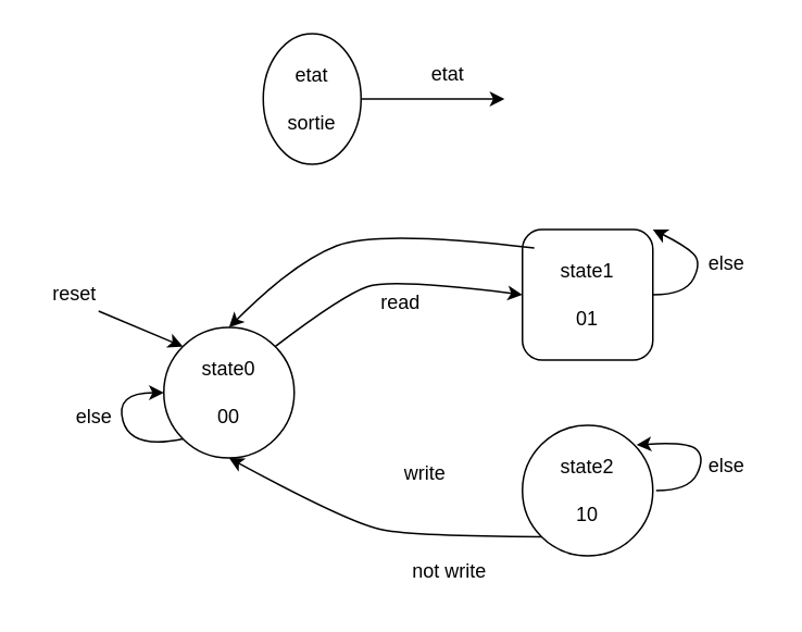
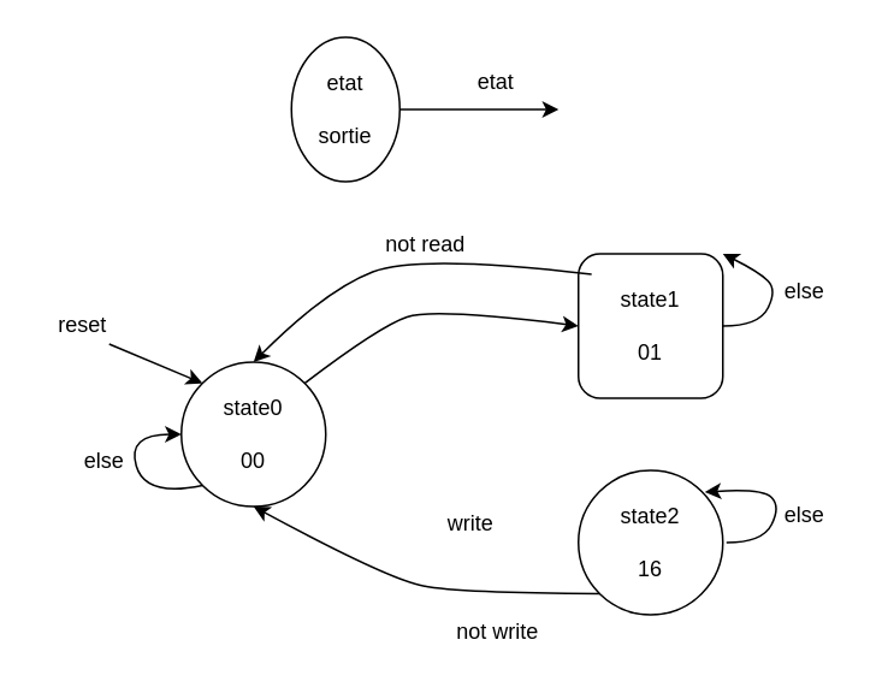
  <mxCell id="0" />
  <mxCell id="1" parent="0" />
  <mxCell id="2" value="state0&lt;br&gt;&lt;br&gt;00" style="ellipse;whiteSpace=wrap;html=1;aspect=fixed;" vertex="1" parent="1"><mxGeometry x="100" y="200" width="80" height="80" as="geometry" /></mxCell>
  <mxCell id="3" value="state1&lt;br&gt;&lt;br&gt;01" style="whiteSpace=wrap;html=1;aspect=fixed;rounded=1;" vertex="1" parent="1"><mxGeometry x="320" y="140" width="80" height="80" as="geometry" /></mxCell>
- <mxCell id="4" value="state2&lt;br&gt;&lt;br&gt;10" style="ellipse;whiteSpace=wrap;html=1;aspect=fixed;" vertex="1" parent="1"><mxGeometry x="320" y="260" width="80" height="80" as="geometry" /></mxCell>
+ <mxCell id="4" value="state2&lt;br&gt;&lt;br&gt;16" style="ellipse;whiteSpace=wrap;html=1;aspect=fixed;" vertex="1" parent="1"><mxGeometry x="320" y="260" width="80" height="80" as="geometry" /></mxCell>
  <mxCell id="5" value="" style="curved=1;endArrow=classic;html=1;rounded=0;entryX=0;entryY=0.5;entryDx=0;entryDy=0;exitX=1;exitY=0;exitDx=0;exitDy=0;" edge="1" parent="1" source="2" target="3"><mxGeometry width="50" height="50" relative="1" as="geometry"><mxPoint x="280" y="290" as="sourcePoint" /><mxPoint x="330" y="240" as="targetPoint" /><Array as="points"><mxPoint x="210" y="180" /><mxPoint x="240" y="170" /></Array></mxGeometry></mxCell>
  <mxCell id="6" value="" style="curved=1;endArrow=none;html=1;rounded=0;exitX=0.5;exitY=0;exitDx=0;exitDy=0;entryX=0.091;entryY=0.142;entryDx=0;entryDy=0;entryPerimeter=0;endFill=0;startArrow=classic;startFill=1;" edge="1" parent="1" source="2" target="3"><mxGeometry width="50" height="50" relative="1" as="geometry"><mxPoint x="160" y="182" as="sourcePoint" /><mxPoint x="310" y="150" as="targetPoint" /><Array as="points"><mxPoint x="180" y="160" /><mxPoint x="232" y="140" /></Array></mxGeometry></mxCell>
- <mxCell id="7" value="read" style="text;html=1;align=center;verticalAlign=middle;resizable=0;points=[];autosize=1;strokeColor=none;fillColor=none;" vertex="1" parent="1"><mxGeometry x="220" y="170" width="50" height="30" as="geometry" /></mxCell>
+ <mxCell id="8" value="not read" style="text;html=1;align=center;verticalAlign=middle;resizable=0;points=[];autosize=1;strokeColor=none;fillColor=none;" vertex="1" parent="1"><mxGeometry x="200" y="120" width="70" height="30" as="geometry" /></mxCell>
  <mxCell id="9" value="" style="endArrow=classic;html=1;rounded=0;entryX=0;entryY=0;entryDx=0;entryDy=0;" edge="1" parent="1" target="2"><mxGeometry width="50" height="50" relative="1" as="geometry"><mxPoint x="60" y="190" as="sourcePoint" /><mxPoint x="330" y="240" as="targetPoint" /></mxGeometry></mxCell>
  <mxCell id="10" value="reset" style="text;html=1;align=center;verticalAlign=middle;resizable=0;points=[];autosize=1;strokeColor=none;fillColor=none;" vertex="1" parent="1"><mxGeometry x="20" y="165" width="50" height="30" as="geometry" /></mxCell>
  <mxCell id="11" value="" style="curved=1;endArrow=classic;html=1;rounded=0;entryX=1;entryY=0;entryDx=0;entryDy=0;exitX=1;exitY=0.5;exitDx=0;exitDy=0;" edge="1" parent="1" source="3" target="3"><mxGeometry width="50" height="50" relative="1" as="geometry"><mxPoint x="280" y="290" as="sourcePoint" /><mxPoint x="330" y="240" as="targetPoint" /><Array as="points"><mxPoint x="420" y="180" /><mxPoint x="430" y="160" /><mxPoint x="420" y="150" /></Array></mxGeometry></mxCell>
  <mxCell id="12" value="else" style="text;html=1;align=center;verticalAlign=middle;resizable=0;points=[];autosize=1;strokeColor=none;fillColor=none;" vertex="1" parent="1"><mxGeometry x="420" y="146" width="50" height="30" as="geometry" /></mxCell>
  <mxCell id="13" value="" style="curved=1;endArrow=classic;html=1;rounded=0;entryX=1;entryY=0;entryDx=0;entryDy=0;exitX=1;exitY=0.5;exitDx=0;exitDy=0;" edge="1" parent="1"><mxGeometry width="50" height="50" relative="1" as="geometry"><mxPoint x="402" y="300" as="sourcePoint" /><mxPoint x="390" y="272" as="targetPoint" /><Array as="points"><mxPoint x="422" y="300" /><mxPoint x="432" y="280" /><mxPoint x="422" y="270" /></Array></mxGeometry></mxCell>
  <mxCell id="14" value="else" style="text;html=1;align=center;verticalAlign=middle;resizable=0;points=[];autosize=1;strokeColor=none;fillColor=none;" vertex="1" parent="1"><mxGeometry x="420" y="270" width="50" height="30" as="geometry" /></mxCell>
  <mxCell id="15" value="write" style="text;html=1;align=center;verticalAlign=middle;resizable=0;points=[];autosize=1;strokeColor=none;fillColor=none;" vertex="1" parent="1"><mxGeometry x="235" y="275" width="50" height="30" as="geometry" /></mxCell>
  <mxCell id="16" value="" style="curved=1;endArrow=none;html=1;rounded=0;entryX=0;entryY=1;entryDx=0;entryDy=0;startArrow=classic;startFill=1;endFill=0;" edge="1" parent="1" target="4"><mxGeometry width="50" height="50" relative="1" as="geometry"><mxPoint x="140" y="280" as="sourcePoint" /><mxPoint x="294" y="312" as="targetPoint" /><Array as="points"><mxPoint x="214" y="320" /><mxPoint x="254" y="328" /></Array></mxGeometry></mxCell>
  <mxCell id="17" value="not write" style="text;html=1;align=center;verticalAlign=middle;resizable=0;points=[];autosize=1;strokeColor=none;fillColor=none;" vertex="1" parent="1"><mxGeometry x="240" y="335" width="70" height="30" as="geometry" /></mxCell>
  <mxCell id="18" value="" style="curved=1;endArrow=classic;html=1;rounded=0;entryX=0;entryY=0.5;entryDx=0;entryDy=0;exitX=0;exitY=1;exitDx=0;exitDy=0;" edge="1" parent="1" source="2" target="2"><mxGeometry width="50" height="50" relative="1" as="geometry"><mxPoint x="30" y="275" as="sourcePoint" /><mxPoint x="80" y="225" as="targetPoint" /><Array as="points"><mxPoint x="80" y="275" /><mxPoint x="70" y="240" /></Array></mxGeometry></mxCell>
  <mxCell id="19" value="else" style="text;html=1;align=center;verticalAlign=middle;resizable=0;points=[];autosize=1;strokeColor=none;fillColor=none;" vertex="1" parent="1"><mxGeometry x="32" y="240" width="50" height="30" as="geometry" /></mxCell>
  <mxCell id="20" value="etat&lt;br&gt;&lt;br&gt;sortie" style="ellipse;whiteSpace=wrap;html=1;aspect=fixed;" vertex="1" parent="1"><mxGeometry x="161" y="20" width="60" height="80" as="geometry" /></mxCell>
  <mxCell id="21" value="" style="endArrow=classic;html=1;rounded=0;exitX=1;exitY=0.5;exitDx=0;exitDy=0;" edge="1" parent="1" source="20"><mxGeometry width="50" height="50" relative="1" as="geometry"><mxPoint x="249" y="180" as="sourcePoint" /><mxPoint x="309" y="60" as="targetPoint" /></mxGeometry></mxCell>
  <mxCell id="22" value="etat" style="text;html=1;align=center;verticalAlign=middle;resizable=0;points=[];autosize=1;strokeColor=none;fillColor=none;" vertex="1" parent="1"><mxGeometry x="249" y="30" width="50" height="30" as="geometry" /></mxCell>
